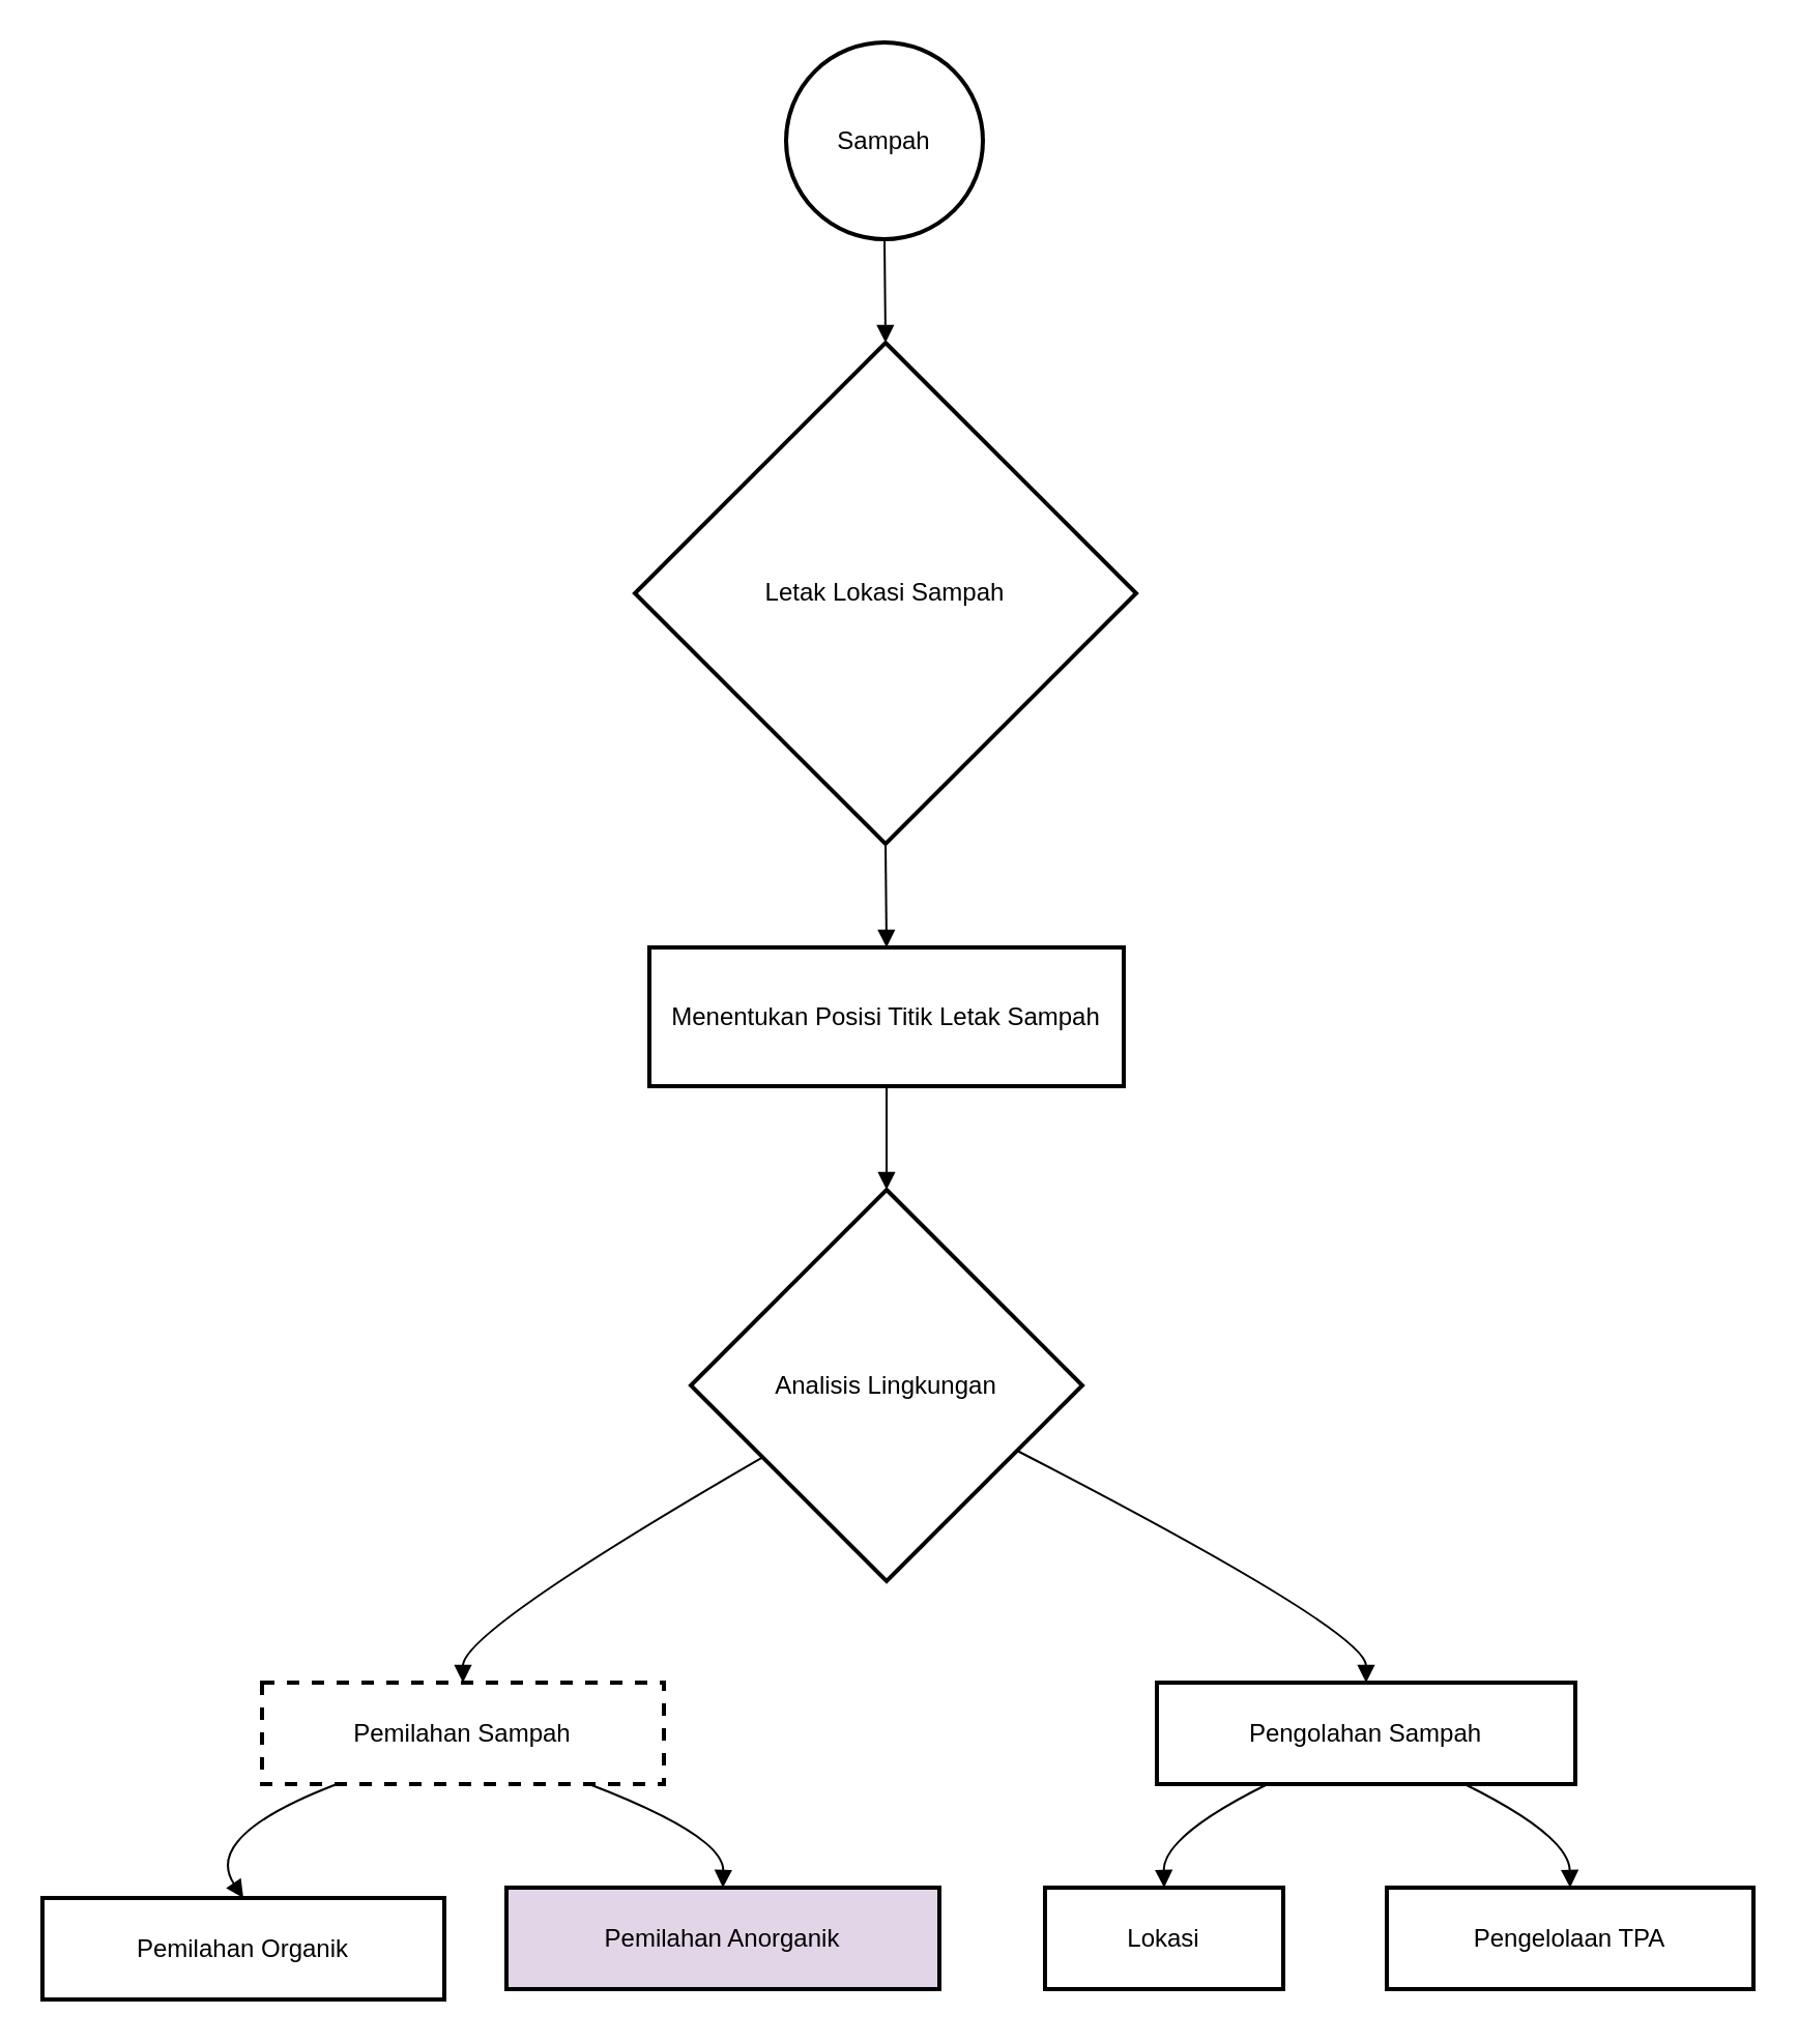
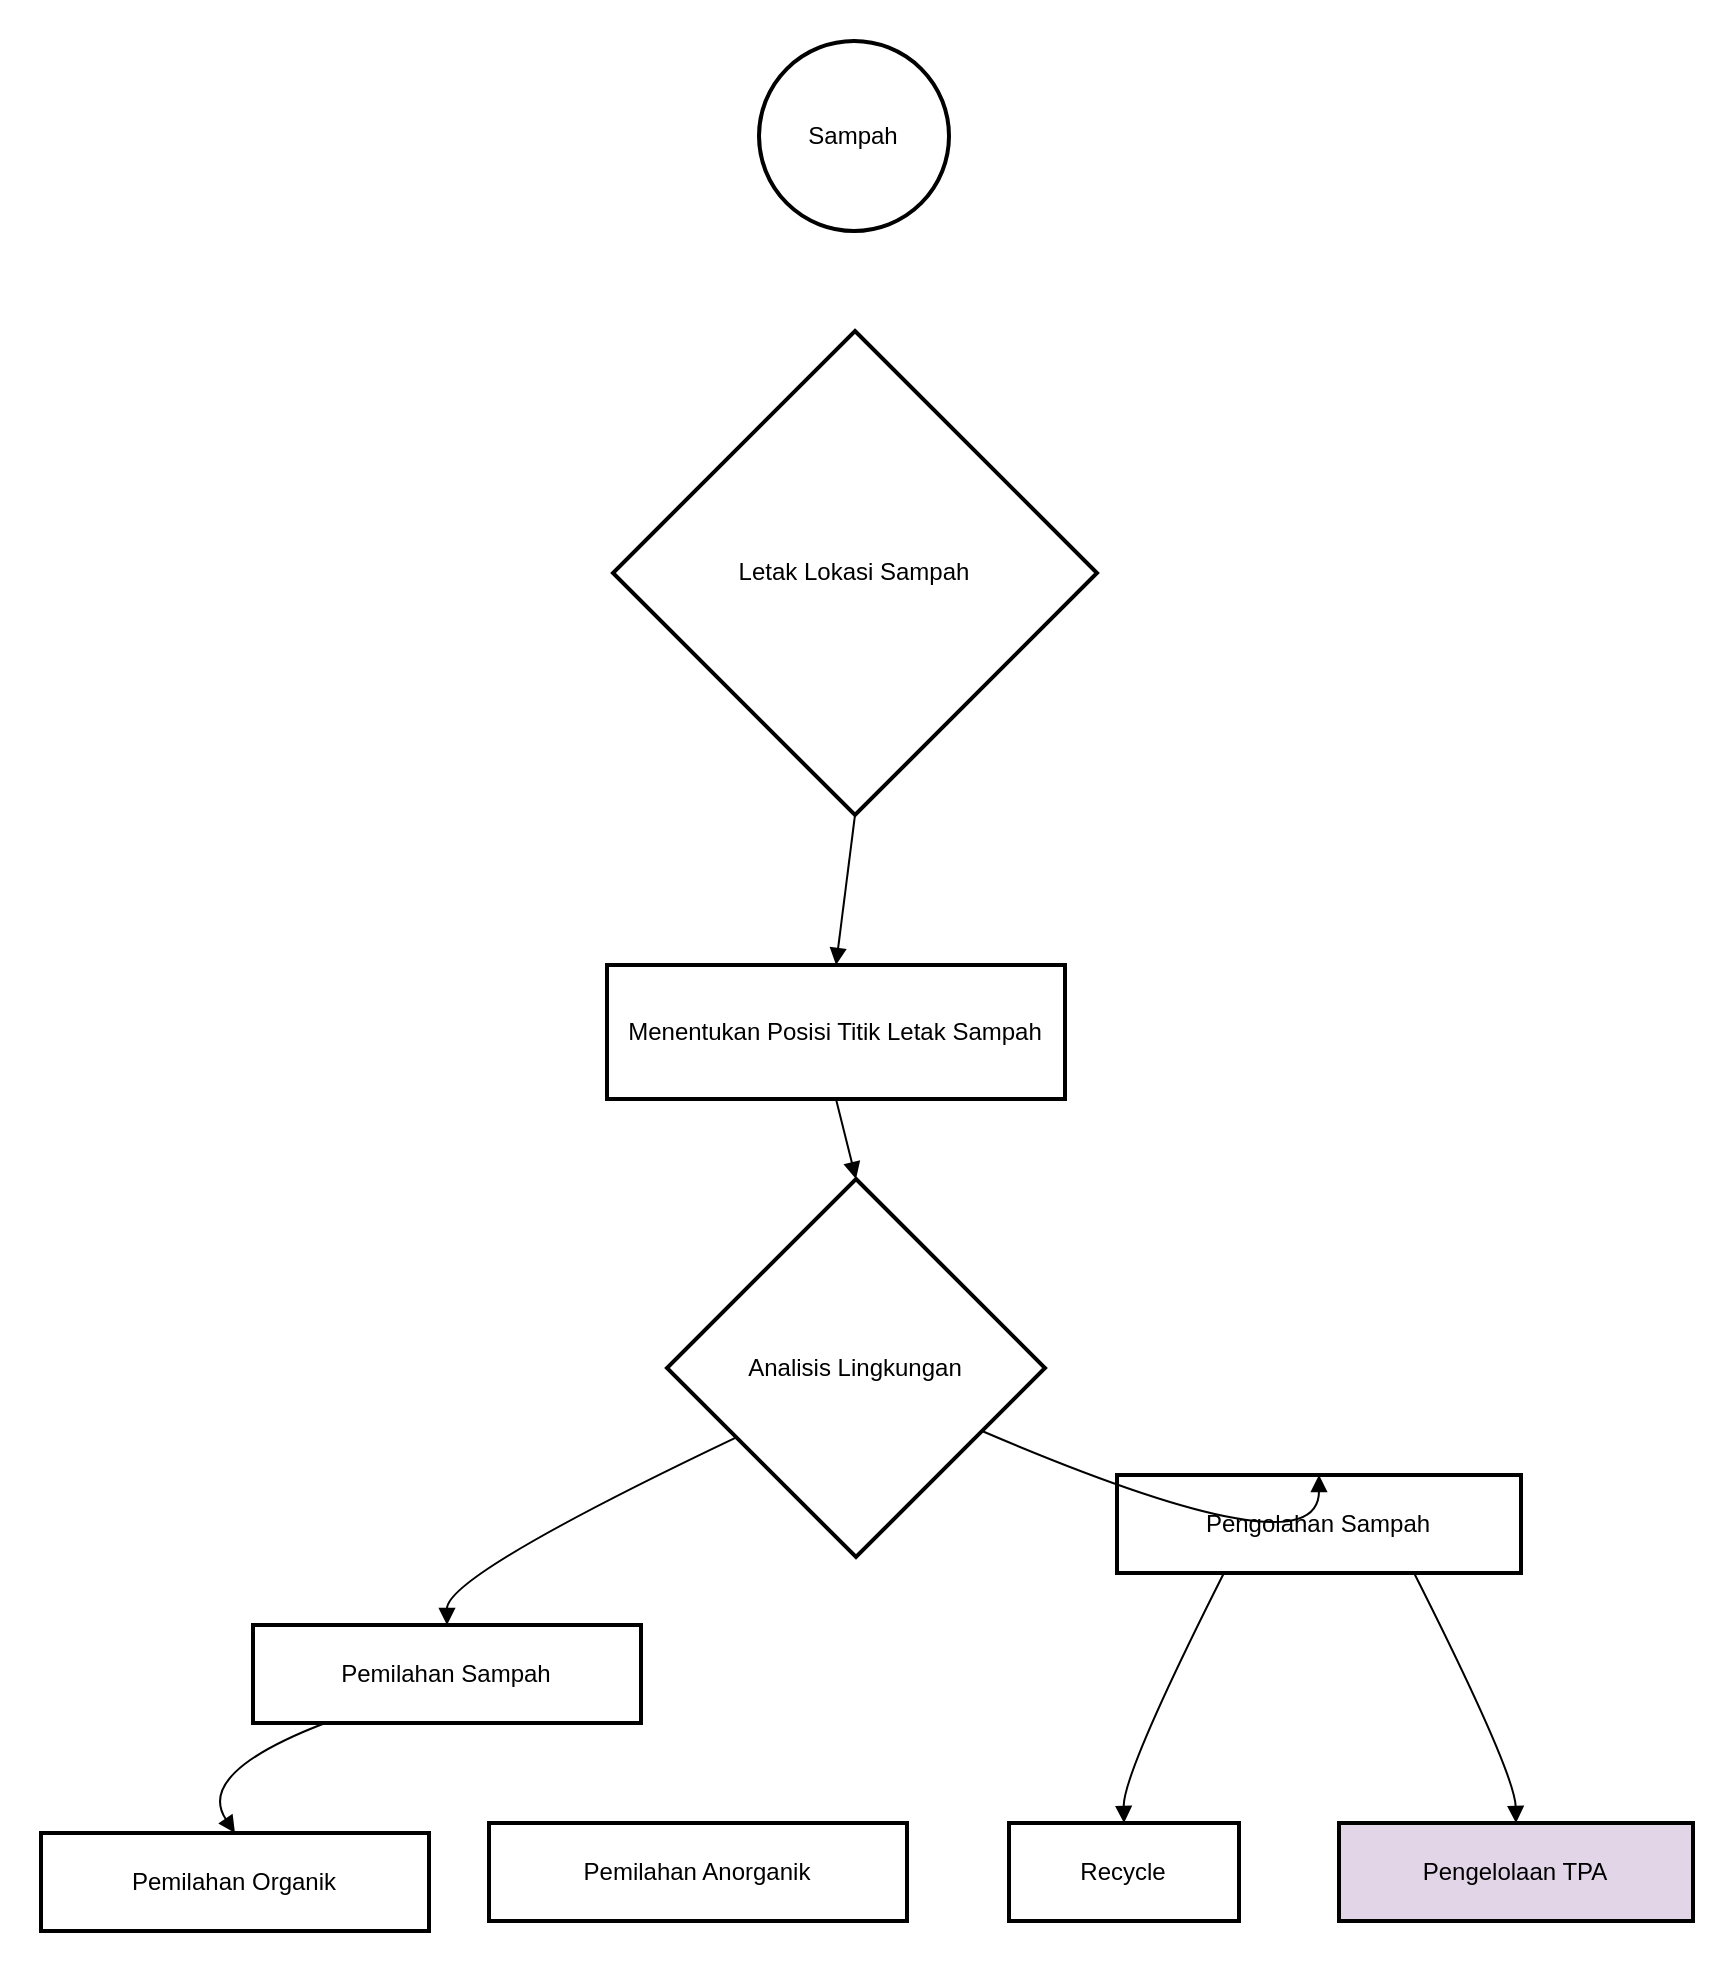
  <mxCell id="0" />
  <mxCell id="1" parent="0" />
  <mxCell id="2" value="Sampah" style="ellipse;aspect=fixed;strokeWidth=2;whiteSpace=wrap;" vertex="1" parent="1"><mxGeometry x="379" y="20" width="95" height="95" as="geometry" /></mxCell>
  <mxCell id="3" value="Letak Lokasi Sampah" style="rhombus;strokeWidth=2;whiteSpace=wrap;" vertex="1" parent="1"><mxGeometry x="306" y="165" width="242" height="242" as="geometry" /></mxCell>
- <mxCell id="4" value="Menentukan Posisi Titik Letak Sampah" style="whiteSpace=wrap;strokeWidth=2;" vertex="1" parent="1"><mxGeometry x="313" y="457" width="229" height="67" as="geometry" /></mxCell>
- <mxCell id="5" value="Analisis Lingkungan" style="rhombus;strokeWidth=2;whiteSpace=wrap;" vertex="1" parent="1"><mxGeometry x="333" y="574" width="189" height="189" as="geometry" /></mxCell>
- <mxCell id="6" value="Pemilahan Sampah" style="whiteSpace=wrap;strokeWidth=2;dashed=1;" vertex="1" parent="1"><mxGeometry x="126" y="812" width="194" height="49" as="geometry" /></mxCell>
- <mxCell id="7" value="Pengolahan Sampah" style="whiteSpace=wrap;strokeWidth=2;" vertex="1" parent="1"><mxGeometry x="558" y="812" width="202" height="49" as="geometry" /></mxCell>
+ <mxCell id="4" value="Menentukan Posisi Titik Letak Sampah" style="whiteSpace=wrap;strokeWidth=2;" vertex="1" parent="1"><mxGeometry x="303" y="482" width="229" height="67" as="geometry" /></mxCell>
+ <mxCell id="5" value="Analisis Lingkungan" style="rhombus;strokeWidth=2;whiteSpace=wrap;" vertex="1" parent="1"><mxGeometry x="333" y="589" width="189" height="189" as="geometry" /></mxCell>
+ <mxCell id="6" value="Pemilahan Sampah" style="whiteSpace=wrap;strokeWidth=2;" vertex="1" parent="1"><mxGeometry x="126" y="812" width="194" height="49" as="geometry" /></mxCell>
+ <mxCell id="7" value="Pengolahan Sampah" style="whiteSpace=wrap;strokeWidth=2;" vertex="1" parent="1"><mxGeometry x="558" y="737" width="202" height="49" as="geometry" /></mxCell>
  <mxCell id="8" value="Pemilahan Organik" style="whiteSpace=wrap;strokeWidth=2;" vertex="1" parent="1"><mxGeometry x="20" y="916" width="194" height="49" as="geometry" /></mxCell>
- <mxCell id="9" value="Pemilahan Anorganik" style="whiteSpace=wrap;strokeWidth=2;fillColor=#e1d5e7;" vertex="1" parent="1"><mxGeometry x="244" y="911" width="209" height="49" as="geometry" /></mxCell>
- <mxCell id="10" value="Lokasi" style="whiteSpace=wrap;strokeWidth=2;" vertex="1" parent="1"><mxGeometry x="504" y="911" width="115" height="49" as="geometry" /></mxCell>
- <mxCell id="11" value="Pengelolaan TPA" style="whiteSpace=wrap;strokeWidth=2;" vertex="1" parent="1"><mxGeometry x="669" y="911" width="177" height="49" as="geometry" /></mxCell>
- <mxCell id="12" value="" style="curved=1;startArrow=none;endArrow=block;exitX=0.51;exitY=1;entryX=0.5;entryY=0;" edge="1" parent="1" source="2" target="3"><mxGeometry relative="1" as="geometry"><Array as="points" /></mxGeometry></mxCell>
+ <mxCell id="9" value="Pemilahan Anorganik" style="whiteSpace=wrap;strokeWidth=2;" vertex="1" parent="1"><mxGeometry x="244" y="911" width="209" height="49" as="geometry" /></mxCell>
+ <mxCell id="10" value="Recycle" style="whiteSpace=wrap;strokeWidth=2;" vertex="1" parent="1"><mxGeometry x="504" y="911" width="115" height="49" as="geometry" /></mxCell>
+ <mxCell id="11" value="Pengelolaan TPA" style="whiteSpace=wrap;strokeWidth=2;fillColor=#e1d5e7;" vertex="1" parent="1"><mxGeometry x="669" y="911" width="177" height="49" as="geometry" /></mxCell>
  <mxCell id="13" value="" style="curved=1;startArrow=none;endArrow=block;exitX=0.5;exitY=1;entryX=0.5;entryY=0;" edge="1" parent="1" source="3" target="4"><mxGeometry relative="1" as="geometry"><Array as="points" /></mxGeometry></mxCell>
  <mxCell id="14" value="" style="curved=1;startArrow=none;endArrow=block;exitX=0.5;exitY=0.99;entryX=0.5;entryY=0;" edge="1" parent="1" source="4" target="5"><mxGeometry relative="1" as="geometry"><Array as="points" /></mxGeometry></mxCell>
  <mxCell id="15" value="" style="curved=1;startArrow=none;endArrow=block;exitX=0;exitY=0.79;entryX=0.5;entryY=0.01;" edge="1" parent="1" source="5" target="6"><mxGeometry relative="1" as="geometry"><Array as="points"><mxPoint x="223" y="787" /></Array></mxGeometry></mxCell>
  <mxCell id="16" value="" style="curved=1;startArrow=none;endArrow=block;exitX=1;exitY=0.75;entryX=0.5;entryY=0.01;" edge="1" parent="1" source="5" target="7"><mxGeometry relative="1" as="geometry"><Array as="points"><mxPoint x="659" y="787" /></Array></mxGeometry></mxCell>
  <mxCell id="17" value="" style="curved=1;startArrow=none;endArrow=block;exitX=0.18;exitY=1.01;entryX=0.5;entryY=0.01;" edge="1" parent="1" source="6" target="8"><mxGeometry relative="1" as="geometry"><Array as="points"><mxPoint x="97" y="886" /></Array></mxGeometry></mxCell>
- <mxCell id="18" value="" style="curved=1;startArrow=none;endArrow=block;exitX=0.82;exitY=1.01;entryX=0.5;entryY=0.01;" edge="1" parent="1" source="6" target="9"><mxGeometry relative="1" as="geometry"><Array as="points"><mxPoint x="349" y="886" /></Array></mxGeometry></mxCell>
  <mxCell id="19" value="" style="curved=1;startArrow=none;endArrow=block;exitX=0.26;exitY=1.01;entryX=0.5;entryY=0.01;" edge="1" parent="1" source="7" target="10"><mxGeometry relative="1" as="geometry"><Array as="points"><mxPoint x="561" y="886" /></Array></mxGeometry></mxCell>
  <mxCell id="20" value="" style="curved=1;startArrow=none;endArrow=block;exitX=0.74;exitY=1.01;entryX=0.5;entryY=0.01;" edge="1" parent="1" source="7" target="11"><mxGeometry relative="1" as="geometry"><Array as="points"><mxPoint x="757" y="886" /></Array></mxGeometry></mxCell>
